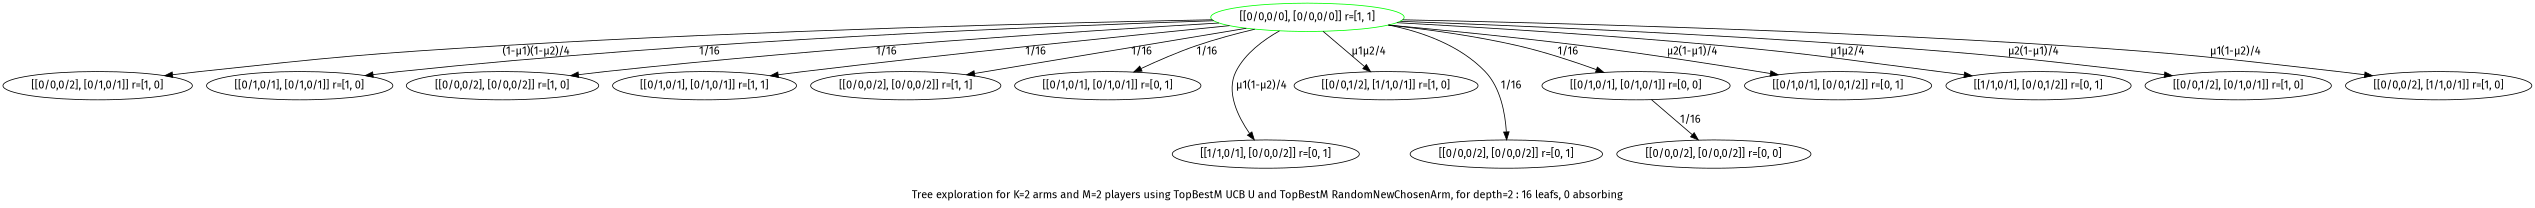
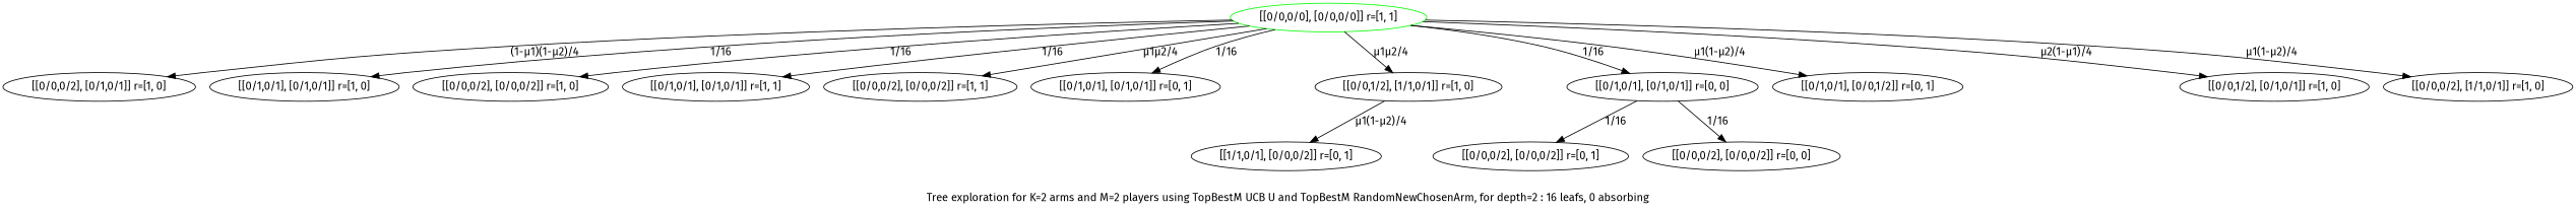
  digraph {
    fontname="Fira Sans"
    label="Tree exploration for K=2 arms and M=2 players using TopBestM UCB U and TopBestM RandomNewChosenArm, for depth=2 : 16 leafs, 0 absorbing"
    node [fontname="Fira Sans"]
    edge [color=black fontname="Fira Sans"]
    n1 [color=green label="[[0/0,0/0], [0/0,0/0]] r=[1, 1]"]
    n2 [label="[[0/0,0/2], [0/1,0/1]] r=[1, 0]"]
    n3 [label="[[0/1,0/1], [0/1,0/1]] r=[1, 0]"]
    n4 [label="[[0/0,0/2], [0/0,0/2]] r=[1, 0]"]
    n5 [label="[[0/1,0/1], [0/1,0/1]] r=[1, 1]"]
    n6 [label="[[0/0,0/2], [0/0,0/2]] r=[1, 1]"]
    n7 [label="[[0/1,0/1], [0/1,0/1]] r=[0, 1]"]
    n8 [label="[[0/0,1/2], [1/1,0/1]] r=[1, 0]"]
    n9 [label="[[0/1,0/1], [0/1,0/1]] r=[0, 0]"]
    n10 [label="[[0/1,0/1], [0/0,1/2]] r=[0, 1]"]
-   n11 [label="[[1/1,0/1], [0/0,1/2]] r=[0, 1]"]
    n12 [label="[[1/1,0/1], [0/0,0/2]] r=[0, 1]"]
    n13 [label="[[0/0,1/2], [0/1,0/1]] r=[1, 0]"]
    n14 [label="[[0/0,0/2], [1/1,0/1]] r=[1, 0]"]
    n15 [label="[[0/0,0/2], [0/0,0/2]] r=[0, 1]"]
    n16 [label="[[0/0,0/2], [0/0,0/2]] r=[0, 0]"]
    n1 -> n2 [label="(1-µ1)(1-µ2)/4"]
    n1 -> n3 [label="1/16"]
    n1 -> n4 [label="1/16"]
    n1 -> n5 [label="1/16"]
-   n1 -> n6 [label="1/16"]
+   n1 -> n6 [label="µ1µ2/4"]
    n1 -> n7 [label="1/16"]
    n1 -> n8 [label="µ1µ2/4"]
    n1 -> n9 [label="1/16"]
-   n1 -> n10 [label="µ2(1-µ1)/4"]
-   n1 -> n11 [label="µ1µ2/4"]
-   n1 -> n12 [label="µ1(1-µ2)/4"]
+   n1 -> n10 [label="µ1(1-µ2)/4"]
+   n8 -> n12 [label="µ1(1-µ2)/4"]
    n1 -> n13 [label="µ2(1-µ1)/4"]
    n1 -> n14 [label="µ1(1-µ2)/4"]
-   n1 -> n15 [label="1/16"]
+   n9 -> n15 [label="1/16"]
    n9 -> n16 [label="1/16"]
  }
